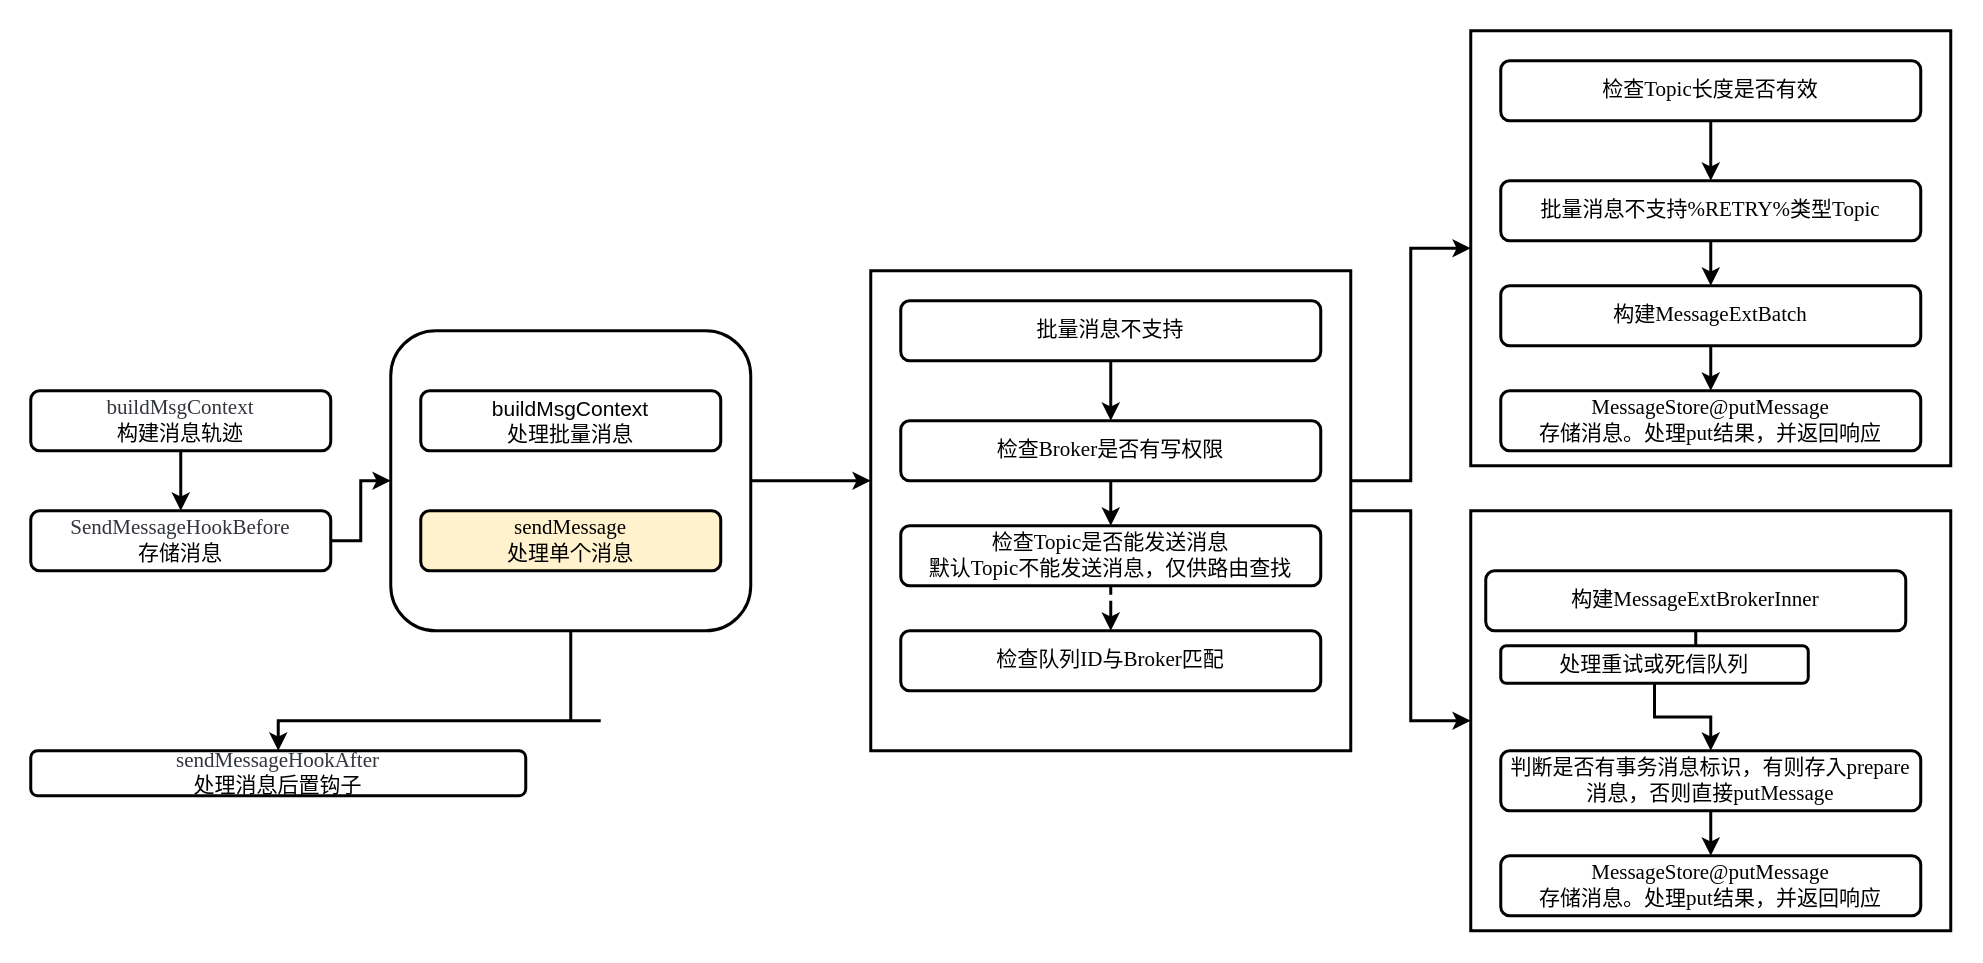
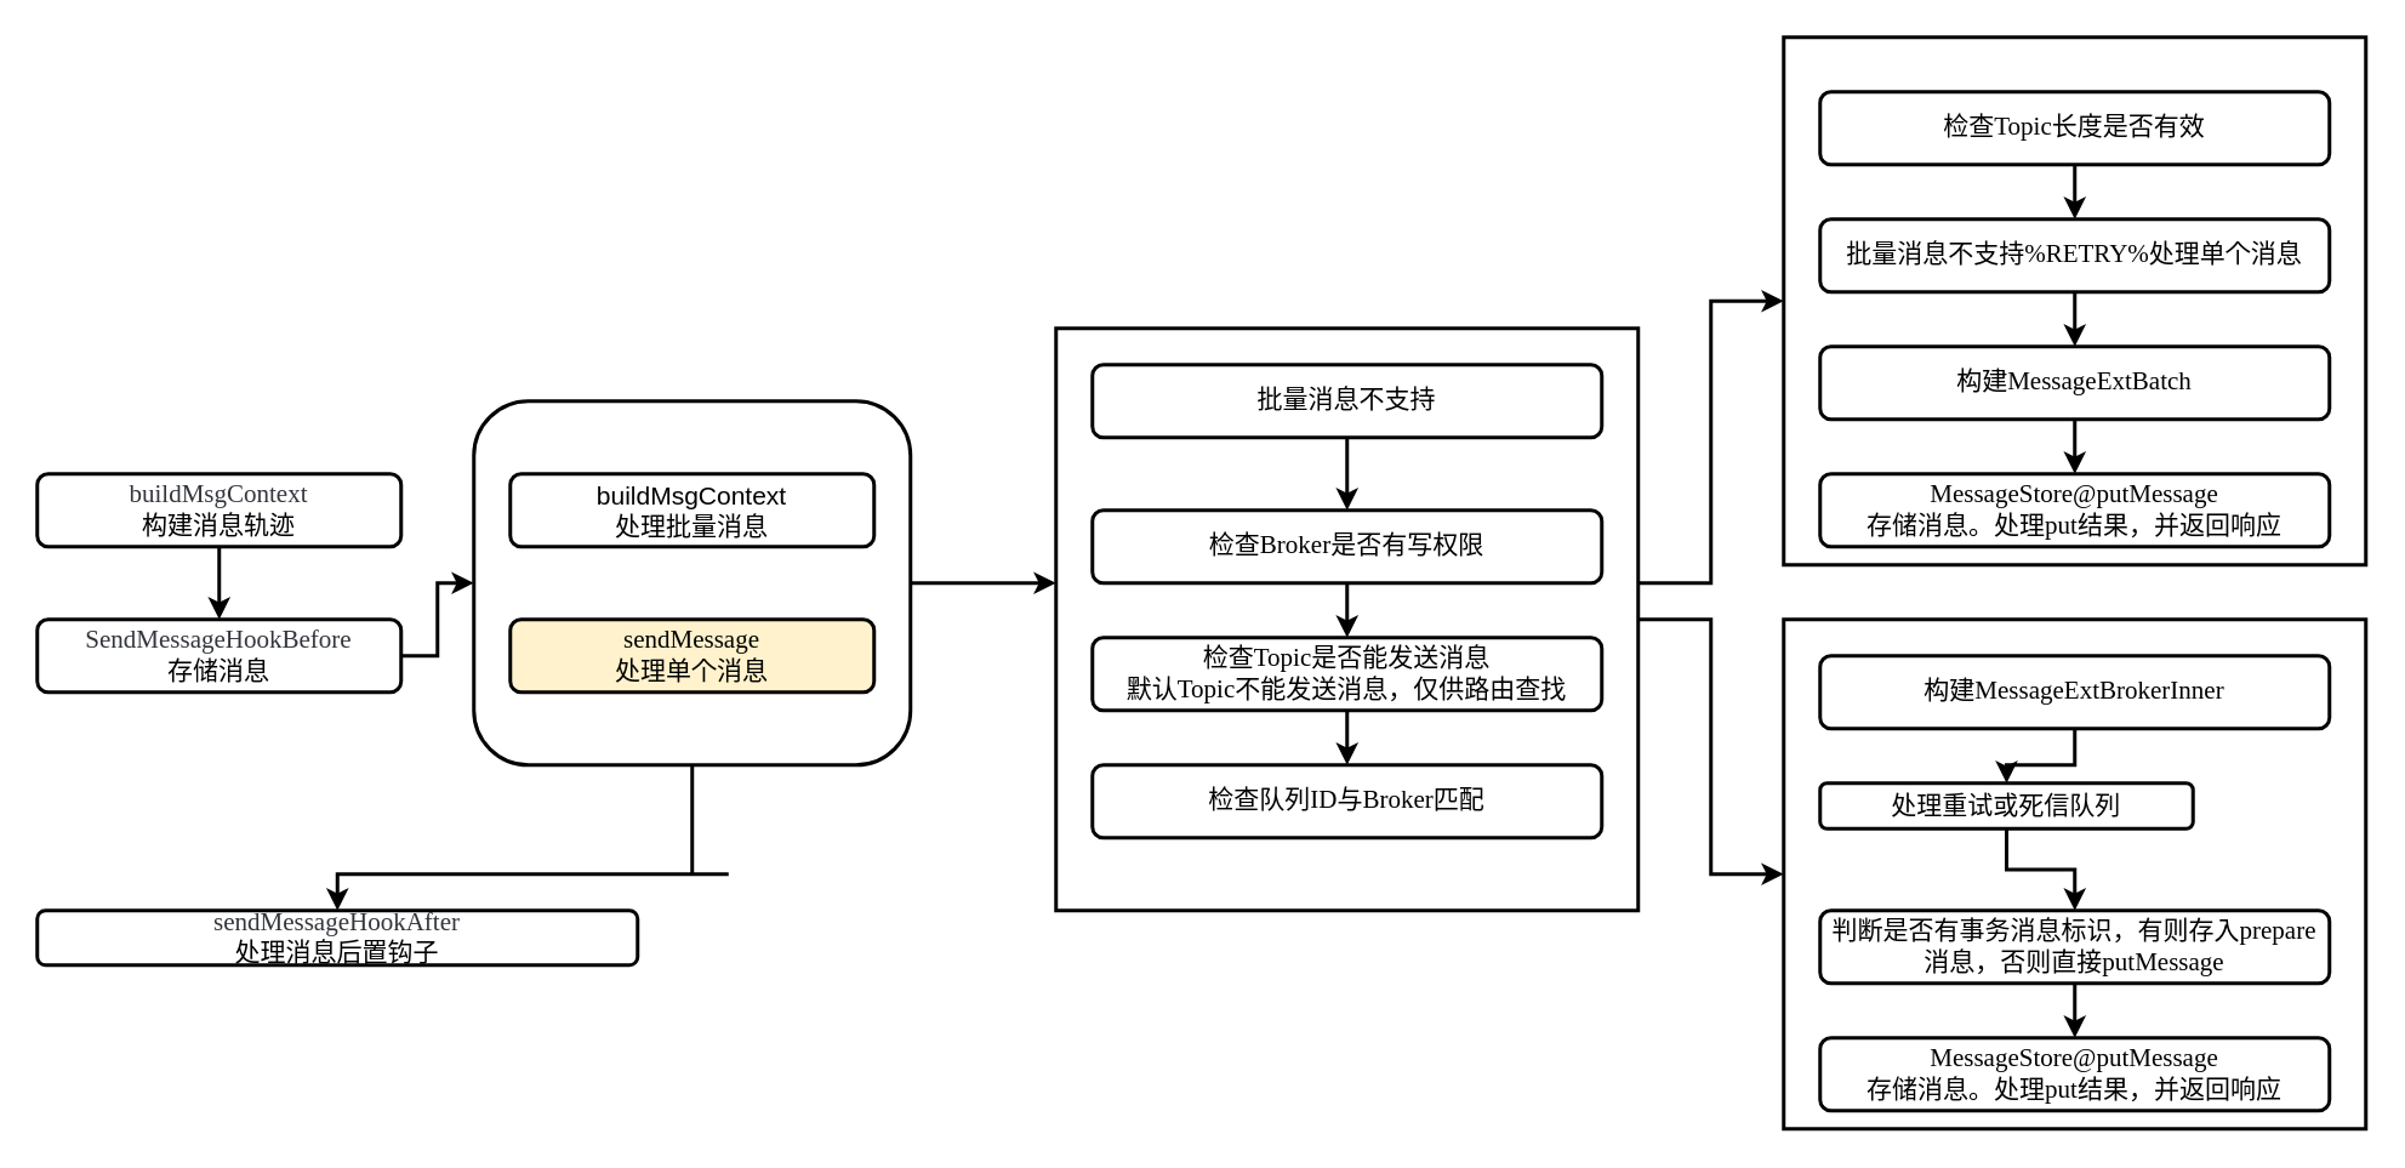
  <mxCell id="0" />
  <mxCell id="1" parent="0" />
  <mxCell id="2" value="" style="rounded=0;whiteSpace=wrap;html=1;fontFamily=Comic Sans MS;fontSize=14;strokeWidth=2;" vertex="1" parent="1"><mxGeometry x="980" y="20" width="320" height="290" as="geometry" /></mxCell>
  <mxCell id="3" style="edgeStyle=orthogonalEdgeStyle;rounded=0;orthogonalLoop=1;jettySize=auto;html=1;entryX=0;entryY=0.5;entryDx=0;entryDy=0;fontFamily=Comic Sans MS;fontSize=14;strokeWidth=2;exitX=1;exitY=0.5;exitDx=0;exitDy=0;" edge="1" parent="1" source="5" target="29"><mxGeometry relative="1" as="geometry"><Array as="points"><mxPoint x="900" y="340" /><mxPoint x="940" y="340" /><mxPoint x="940" y="480" /></Array></mxGeometry></mxCell>
  <mxCell id="4" style="edgeStyle=orthogonalEdgeStyle;rounded=0;orthogonalLoop=1;jettySize=auto;html=1;entryX=0;entryY=0.5;entryDx=0;entryDy=0;fontFamily=Comic Sans MS;fontSize=14;strokeWidth=2;" edge="1" parent="1" source="5" target="2"><mxGeometry relative="1" as="geometry"><Array as="points"><mxPoint x="940" y="320" /><mxPoint x="940" y="165" /></Array></mxGeometry></mxCell>
  <mxCell id="5" value="" style="rounded=0;whiteSpace=wrap;html=1;fontFamily=Comic Sans MS;fontSize=14;strokeWidth=2;" vertex="1" parent="1"><mxGeometry x="580" y="180" width="320" height="320" as="geometry" /></mxCell>
  <mxCell id="6" style="edgeStyle=orthogonalEdgeStyle;rounded=0;orthogonalLoop=1;jettySize=auto;html=1;entryX=0.5;entryY=0;entryDx=0;entryDy=0;fontFamily=Comic Sans MS;fontSize=14;strokeWidth=2;exitX=0.5;exitY=1;exitDx=0;exitDy=0;" edge="1" parent="1" source="8" target="15"><mxGeometry relative="1" as="geometry"><Array as="points"><mxPoint x="400" y="480" /><mxPoint x="120" y="480" /></Array></mxGeometry></mxCell>
  <mxCell id="7" style="edgeStyle=orthogonalEdgeStyle;rounded=0;orthogonalLoop=1;jettySize=auto;html=1;fontFamily=Comic Sans MS;fontSize=14;strokeWidth=2;exitX=1;exitY=0.5;exitDx=0;exitDy=0;" edge="1" parent="1" source="8" target="5"><mxGeometry relative="1" as="geometry"><Array as="points"><mxPoint x="600" y="320" /><mxPoint x="600" y="320" /></Array></mxGeometry></mxCell>
  <mxCell id="8" value="" style="rounded=1;whiteSpace=wrap;html=1;fontFamily=Comic Sans MS;fontSize=14;strokeWidth=2;" vertex="1" parent="1"><mxGeometry x="260" y="220" width="240" height="200" as="geometry" /></mxCell>
  <mxCell id="9" style="edgeStyle=orthogonalEdgeStyle;rounded=0;orthogonalLoop=1;jettySize=auto;html=1;fontFamily=Comic Sans MS;fontSize=14;strokeWidth=2;" edge="1" parent="1" source="10" target="12"><mxGeometry relative="1" as="geometry" /></mxCell>
  <mxCell id="10" value="&lt;font style=&quot;font-size: 14px&quot; face=&quot;Comic Sans MS&quot;&gt;&lt;font color=&quot;#31353b&quot;&gt;buildMsgContext&lt;br&gt;&lt;/font&gt;构建消息轨迹&lt;/font&gt;" style="rounded=1;whiteSpace=wrap;html=1;strokeWidth=2;" vertex="1" parent="1"><mxGeometry x="20" y="260" width="200" height="40" as="geometry" /></mxCell>
  <mxCell id="11" style="edgeStyle=orthogonalEdgeStyle;rounded=0;orthogonalLoop=1;jettySize=auto;html=1;fontFamily=Comic Sans MS;fontSize=14;strokeWidth=2;" edge="1" parent="1" source="12" target="8"><mxGeometry relative="1" as="geometry" /></mxCell>
  <mxCell id="12" value="&lt;font style=&quot;font-size: 14px&quot; face=&quot;Comic Sans MS&quot;&gt;&lt;font color=&quot;#31353b&quot;&gt;SendMessageHookBefore&lt;br&gt;&lt;/font&gt;存储消息&lt;/font&gt;" style="rounded=1;whiteSpace=wrap;html=1;strokeWidth=2;" vertex="1" parent="1"><mxGeometry x="20" y="340" width="200" height="40" as="geometry" /></mxCell>
  <mxCell id="13" value="&lt;font style=&quot;font-size: 14px&quot;&gt;buildMsgContext&lt;br&gt;处理批量消息&lt;/font&gt;" style="rounded=1;whiteSpace=wrap;html=1;strokeWidth=2;" vertex="1" parent="1"><mxGeometry x="280" y="260" width="200" height="40" as="geometry" /></mxCell>
  <mxCell id="14" value="&lt;font style=&quot;font-size: 14px&quot; face=&quot;Comic Sans MS&quot;&gt;sendMessage&lt;br&gt;处理单个消息&lt;/font&gt;" style="rounded=1;whiteSpace=wrap;html=1;strokeWidth=2;fillColor=#fff2cc;" vertex="1" parent="1"><mxGeometry x="280" y="340" width="200" height="40" as="geometry" /></mxCell>
  <mxCell id="15" value="&lt;font style=&quot;font-size: 14px&quot; face=&quot;Comic Sans MS&quot;&gt;&lt;font color=&quot;#31353b&quot;&gt;sendMessageHookAfter&lt;br&gt;&lt;/font&gt;处理消息后置钩子&lt;/font&gt;" style="rounded=1;whiteSpace=wrap;html=1;strokeWidth=2;" vertex="1" parent="1"><mxGeometry x="20" y="500" width="330" height="30" as="geometry" /></mxCell>
  <mxCell id="16" style="edgeStyle=orthogonalEdgeStyle;rounded=0;orthogonalLoop=1;jettySize=auto;html=1;fontFamily=Comic Sans MS;fontSize=14;strokeWidth=2;" edge="1" parent="1" source="17" target="19"><mxGeometry relative="1" as="geometry" /></mxCell>
  <mxCell id="17" value="批量消息不支持" style="rounded=1;whiteSpace=wrap;html=1;fontFamily=Comic Sans MS;fontSize=14;strokeWidth=2;" vertex="1" parent="1"><mxGeometry x="600" y="200" width="280" height="40" as="geometry" /></mxCell>
  <mxCell id="18" style="edgeStyle=orthogonalEdgeStyle;rounded=0;orthogonalLoop=1;jettySize=auto;html=1;fontFamily=Comic Sans MS;fontSize=14;strokeWidth=2;" edge="1" parent="1" source="19" target="21"><mxGeometry relative="1" as="geometry" /></mxCell>
  <mxCell id="19" value="检查Broker是否有写权限" style="rounded=1;whiteSpace=wrap;html=1;fontFamily=Comic Sans MS;fontSize=14;strokeWidth=2;" vertex="1" parent="1"><mxGeometry x="600" y="280" width="280" height="40" as="geometry" /></mxCell>
- <mxCell id="20" style="edgeStyle=orthogonalEdgeStyle;rounded=0;orthogonalLoop=1;jettySize=auto;html=1;fontFamily=Comic Sans MS;fontSize=14;strokeWidth=2;dashed=1;" edge="1" parent="1" source="21" target="22"><mxGeometry relative="1" as="geometry" /></mxCell>
+ <mxCell id="20" style="edgeStyle=orthogonalEdgeStyle;rounded=0;orthogonalLoop=1;jettySize=auto;html=1;fontFamily=Comic Sans MS;fontSize=14;strokeWidth=2;" edge="1" parent="1" source="21" target="22"><mxGeometry relative="1" as="geometry" /></mxCell>
  <mxCell id="21" value="检查Topic是否能发送消息&lt;br&gt;默认Topic不能发送消息，仅供路由查找" style="rounded=1;whiteSpace=wrap;html=1;fontFamily=Comic Sans MS;fontSize=14;strokeWidth=2;" vertex="1" parent="1"><mxGeometry x="600" y="350" width="280" height="40" as="geometry" /></mxCell>
  <mxCell id="22" value="检查队列ID与Broker匹配" style="rounded=1;whiteSpace=wrap;html=1;fontFamily=Comic Sans MS;fontSize=14;strokeWidth=2;" vertex="1" parent="1"><mxGeometry x="600" y="420" width="280" height="40" as="geometry" /></mxCell>
  <mxCell id="23" style="edgeStyle=orthogonalEdgeStyle;rounded=0;orthogonalLoop=1;jettySize=auto;html=1;fontFamily=Comic Sans MS;fontSize=14;strokeWidth=2;" edge="1" parent="1" source="24" target="26"><mxGeometry relative="1" as="geometry" /></mxCell>
- <mxCell id="24" value="检查Topic长度是否有效" style="rounded=1;whiteSpace=wrap;html=1;fontFamily=Comic Sans MS;fontSize=14;strokeWidth=2;" vertex="1" parent="1"><mxGeometry x="1000" y="40" width="280" height="40" as="geometry" /></mxCell>
+ <mxCell id="24" value="检查Topic长度是否有效" style="rounded=1;whiteSpace=wrap;html=1;fontFamily=Comic Sans MS;fontSize=14;strokeWidth=2;" vertex="1" parent="1"><mxGeometry x="1000" y="50" width="280" height="40" as="geometry" /></mxCell>
  <mxCell id="25" style="edgeStyle=orthogonalEdgeStyle;rounded=0;orthogonalLoop=1;jettySize=auto;html=1;fontFamily=Comic Sans MS;fontSize=14;strokeWidth=2;" edge="1" parent="1" source="26" target="28"><mxGeometry relative="1" as="geometry" /></mxCell>
- <mxCell id="26" value="批量消息不支持%RETRY%类型Topic" style="rounded=1;whiteSpace=wrap;html=1;fontFamily=Comic Sans MS;fontSize=14;strokeWidth=2;" vertex="1" parent="1"><mxGeometry x="1000" y="120" width="280" height="40" as="geometry" /></mxCell>
+ <mxCell id="26" value="批量消息不支持%RETRY%处理单个消息" style="rounded=1;whiteSpace=wrap;html=1;fontFamily=Comic Sans MS;fontSize=14;strokeWidth=2;" vertex="1" parent="1"><mxGeometry x="1000" y="120" width="280" height="40" as="geometry" /></mxCell>
  <mxCell id="27" style="edgeStyle=orthogonalEdgeStyle;rounded=0;orthogonalLoop=1;jettySize=auto;html=1;fontFamily=Comic Sans MS;fontSize=14;strokeWidth=2;" edge="1" parent="1" source="28" target="36"><mxGeometry relative="1" as="geometry" /></mxCell>
  <mxCell id="28" value="构建MessageExtBatch" style="rounded=1;whiteSpace=wrap;html=1;fontFamily=Comic Sans MS;fontSize=14;strokeWidth=2;" vertex="1" parent="1"><mxGeometry x="1000" y="190" width="280" height="40" as="geometry" /></mxCell>
  <mxCell id="29" value="" style="rounded=0;whiteSpace=wrap;html=1;fontFamily=Comic Sans MS;fontSize=14;strokeWidth=2;" vertex="1" parent="1"><mxGeometry x="980" y="340" width="320" height="280" as="geometry" /></mxCell>
  <mxCell id="30" style="edgeStyle=orthogonalEdgeStyle;rounded=0;orthogonalLoop=1;jettySize=auto;html=1;fontFamily=Comic Sans MS;fontSize=14;strokeWidth=2;" edge="1" parent="1" source="31" target="33"><mxGeometry relative="1" as="geometry" /></mxCell>
- <mxCell id="31" value="构建MessageExtBrokerInner" style="rounded=1;whiteSpace=wrap;html=1;fontFamily=Comic Sans MS;fontSize=14;strokeWidth=2;" vertex="1" parent="1"><mxGeometry x="990" y="380" width="280" height="40" as="geometry" /></mxCell>
+ <mxCell id="31" value="构建MessageExtBrokerInner" style="rounded=1;whiteSpace=wrap;html=1;fontFamily=Comic Sans MS;fontSize=14;strokeWidth=2;" vertex="1" parent="1"><mxGeometry x="1000" y="360" width="280" height="40" as="geometry" /></mxCell>
  <mxCell id="32" style="edgeStyle=orthogonalEdgeStyle;rounded=0;orthogonalLoop=1;jettySize=auto;html=1;fontFamily=Comic Sans MS;fontSize=14;strokeWidth=2;" edge="1" parent="1" source="33" target="35"><mxGeometry relative="1" as="geometry" /></mxCell>
  <mxCell id="33" value="处理重试或死信队列" style="rounded=1;whiteSpace=wrap;html=1;fontFamily=Comic Sans MS;fontSize=14;strokeWidth=2;" vertex="1" parent="1"><mxGeometry x="1000" y="430" width="205" height="25" as="geometry" /></mxCell>
  <mxCell id="34" style="edgeStyle=orthogonalEdgeStyle;rounded=0;orthogonalLoop=1;jettySize=auto;html=1;fontFamily=Comic Sans MS;fontSize=14;strokeWidth=2;" edge="1" parent="1" source="35" target="37"><mxGeometry relative="1" as="geometry" /></mxCell>
  <mxCell id="35" value="判断是否有事务消息标识，有则存入prepare消息，否则直接putMessage" style="rounded=1;whiteSpace=wrap;html=1;fontFamily=Comic Sans MS;fontSize=14;strokeWidth=2;" vertex="1" parent="1"><mxGeometry x="1000" y="500" width="280" height="40" as="geometry" /></mxCell>
  <mxCell id="36" value="MessageStore@putMessage&lt;br&gt;存储消息。处理put结果，并返回响应" style="rounded=1;whiteSpace=wrap;html=1;fontFamily=Comic Sans MS;fontSize=14;strokeWidth=2;" vertex="1" parent="1"><mxGeometry x="1000" y="260" width="280" height="40" as="geometry" /></mxCell>
  <mxCell id="37" value="MessageStore@putMessage&lt;br&gt;存储消息。处理put结果，并返回响应" style="rounded=1;whiteSpace=wrap;html=1;fontFamily=Comic Sans MS;fontSize=14;strokeWidth=2;" vertex="1" parent="1"><mxGeometry x="1000" y="570" width="280" height="40" as="geometry" /></mxCell>
